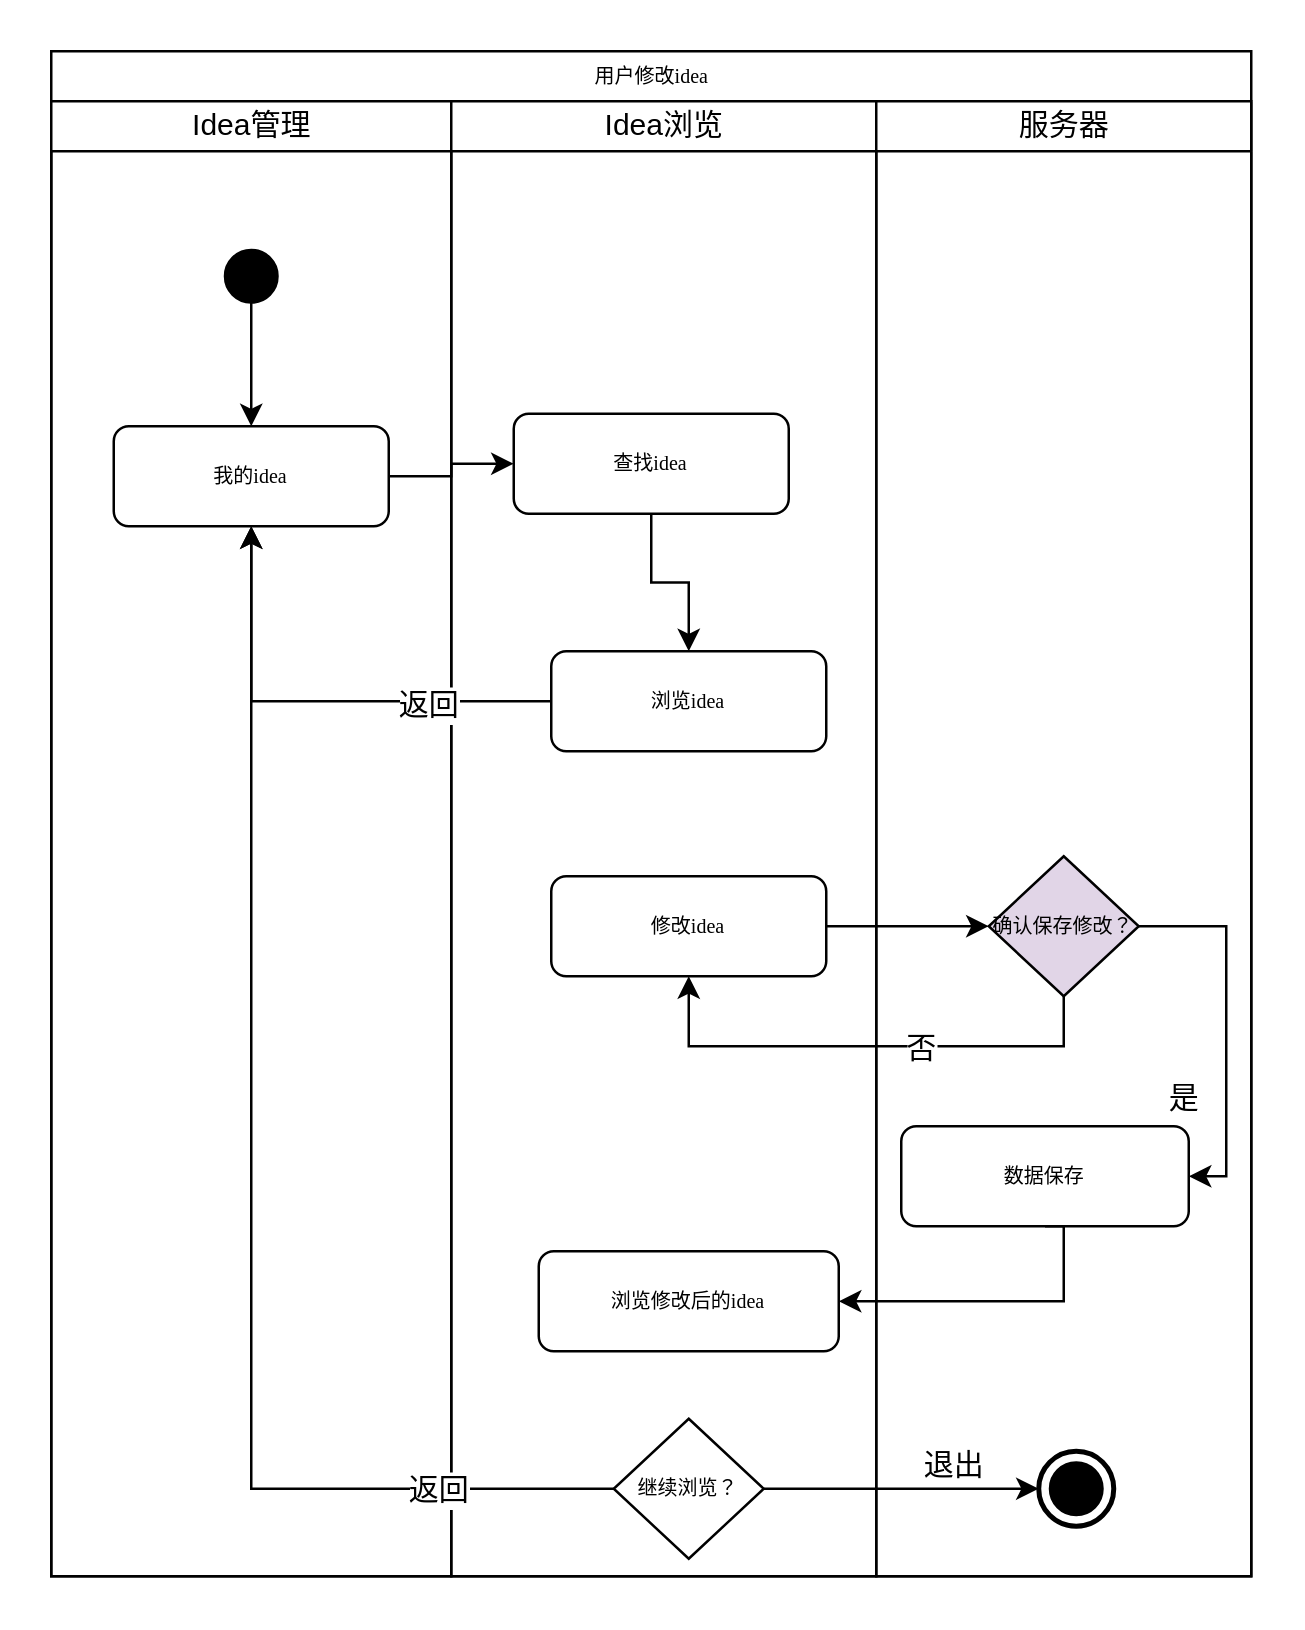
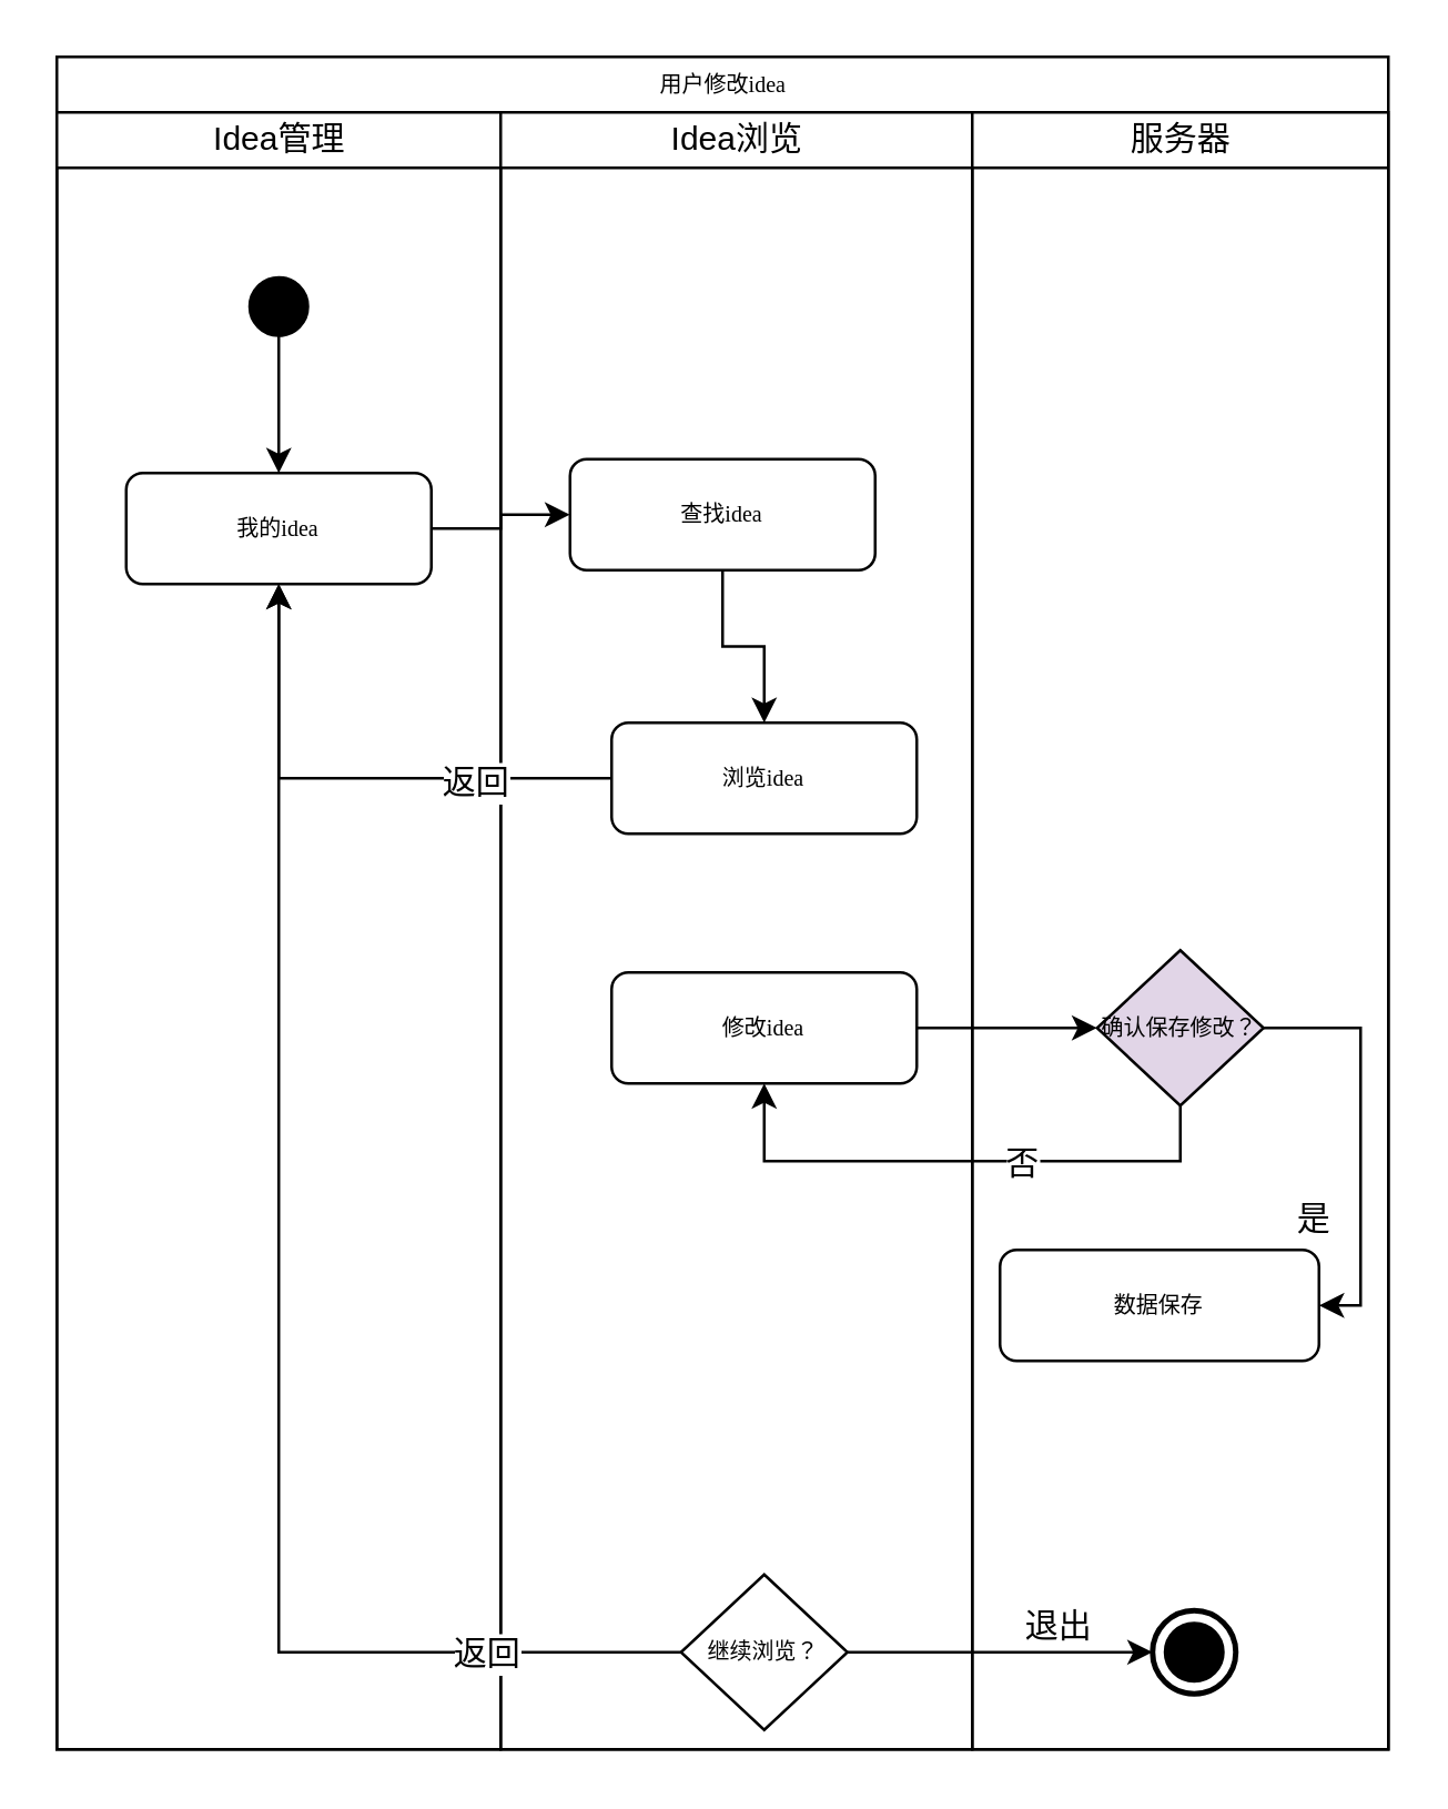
  <mxCell id="0" />
  <mxCell id="1" parent="0" />
  <mxCell id="2" value="用户修改idea" style="swimlane;html=1;childLayout=stackLayout;startSize=20;rounded=0;shadow=0;labelBackgroundColor=none;strokeColor=#000000;strokeWidth=1;fillColor=#ffffff;fontFamily=Verdana;fontSize=8;fontColor=#000000;align=center;fontStyle=0" parent="1" vertex="1"><mxGeometry x="20" y="20" width="480" height="610" as="geometry" /></mxCell>
  <mxCell id="3" value="Idea管理" style="swimlane;html=1;startSize=20;fontStyle=0" parent="2" vertex="1"><mxGeometry y="20" width="160" height="590" as="geometry" /></mxCell>
  <mxCell id="4" value="我的idea" style="rounded=1;whiteSpace=wrap;html=1;shadow=0;labelBackgroundColor=none;strokeColor=#000000;strokeWidth=1;fillColor=#ffffff;fontFamily=Verdana;fontSize=8;fontColor=#000000;align=center;fontStyle=0" parent="3" vertex="1"><mxGeometry x="25" y="130" width="110" height="40" as="geometry" /></mxCell>
  <mxCell id="5" value="" style="edgeStyle=orthogonalEdgeStyle;rounded=0;orthogonalLoop=1;jettySize=auto;html=1;fontStyle=0" parent="3" source="6" target="4" edge="1"><mxGeometry relative="1" as="geometry" /></mxCell>
  <mxCell id="6" value="" style="verticalLabelPosition=bottom;verticalAlign=top;html=1;strokeWidth=2;shape=mxgraph.flowchart.on-page_reference;fillColor=#000000;fontStyle=0" parent="3" vertex="1"><mxGeometry x="70" y="60" width="20" height="20" as="geometry" /></mxCell>
  <mxCell id="7" value="Idea浏览" style="swimlane;html=1;startSize=20;fontStyle=0" parent="2" vertex="1"><mxGeometry x="160" y="20" width="170" height="590" as="geometry" /></mxCell>
  <mxCell id="8" value="" style="edgeStyle=orthogonalEdgeStyle;rounded=0;orthogonalLoop=1;jettySize=auto;html=1;fontStyle=0" parent="7" source="9" target="10" edge="1"><mxGeometry relative="1" as="geometry" /></mxCell>
  <mxCell id="9" value="查找idea" style="rounded=1;whiteSpace=wrap;html=1;shadow=0;labelBackgroundColor=none;strokeColor=#000000;strokeWidth=1;fillColor=#ffffff;fontFamily=Verdana;fontSize=8;fontColor=#000000;align=center;fontStyle=0" parent="7" vertex="1"><mxGeometry x="25" y="125" width="110" height="40" as="geometry" /></mxCell>
  <mxCell id="10" value="浏览idea" style="rounded=1;whiteSpace=wrap;html=1;shadow=0;labelBackgroundColor=none;strokeColor=#000000;strokeWidth=1;fillColor=#ffffff;fontFamily=Verdana;fontSize=8;fontColor=#000000;align=center;fontStyle=0" parent="7" vertex="1"><mxGeometry x="40" y="220" width="110" height="40" as="geometry" /></mxCell>
  <mxCell id="11" value="修改idea" style="rounded=1;whiteSpace=wrap;html=1;shadow=0;labelBackgroundColor=none;strokeColor=#000000;strokeWidth=1;fillColor=#ffffff;fontFamily=Verdana;fontSize=8;fontColor=#000000;align=center;fontStyle=0" parent="7" vertex="1"><mxGeometry x="40" y="310" width="110" height="40" as="geometry" /></mxCell>
- <mxCell id="12" value="浏览修改后的idea" style="rounded=1;whiteSpace=wrap;html=1;shadow=0;labelBackgroundColor=none;strokeColor=#000000;strokeWidth=1;fillColor=#ffffff;fontFamily=Verdana;fontSize=8;fontColor=#000000;align=center;fontStyle=0" parent="7" vertex="1"><mxGeometry x="35" y="460" width="120" height="40" as="geometry" /></mxCell>
  <mxCell id="13" value="继续浏览？" style="rhombus;whiteSpace=wrap;html=1;rounded=0;shadow=0;labelBackgroundColor=none;strokeColor=#000000;strokeWidth=1;fillColor=#ffffff;fontFamily=Verdana;fontSize=8;fontColor=#000000;align=center;fontStyle=0" parent="7" vertex="1"><mxGeometry x="65" y="527" width="60" height="56" as="geometry" /></mxCell>
  <mxCell id="14" value="服务器" style="swimlane;html=1;startSize=20;fontStyle=0" parent="2" vertex="1"><mxGeometry x="330" y="20" width="150" height="590" as="geometry" /></mxCell>
  <mxCell id="15" value="确认保存修改？" style="rhombus;whiteSpace=wrap;html=1;rounded=0;shadow=0;labelBackgroundColor=none;strokeColor=#000000;strokeWidth=1;fillColor=#e1d5e7;fontFamily=Verdana;fontSize=8;fontColor=#000000;align=center;fontStyle=0;" parent="14" vertex="1"><mxGeometry x="45" y="302" width="60" height="56" as="geometry" /></mxCell>
  <mxCell id="16" value="数据保存" style="rounded=1;whiteSpace=wrap;html=1;shadow=0;labelBackgroundColor=none;strokeColor=#000000;strokeWidth=1;fillColor=#ffffff;fontFamily=Verdana;fontSize=8;fontColor=#000000;align=center;fontStyle=0" parent="14" vertex="1"><mxGeometry x="10" y="410" width="115" height="40" as="geometry" /></mxCell>
  <mxCell id="17" value="" style="edgeStyle=orthogonalEdgeStyle;rounded=0;orthogonalLoop=1;jettySize=auto;html=1;entryX=1;entryY=0.5;entryDx=0;entryDy=0;exitX=1;exitY=0.5;exitDx=0;exitDy=0;fontStyle=0" parent="14" source="15" target="16" edge="1"><mxGeometry relative="1" as="geometry"><mxPoint x="75" y="250" as="targetPoint" /><Array as="points"><mxPoint x="140" y="330" /><mxPoint x="140" y="430" /></Array></mxGeometry></mxCell>
  <mxCell id="18" value="是" style="text;html=1;resizable=0;points=[];align=center;verticalAlign=middle;labelBackgroundColor=#ffffff;fontStyle=0" parent="17" vertex="1" connectable="0"><mxGeometry x="0.381" y="-1" relative="1" as="geometry"><mxPoint x="-17" y="-1" as="offset" /></mxGeometry></mxCell>
  <mxCell id="19" value="" style="verticalLabelPosition=bottom;verticalAlign=top;html=1;strokeWidth=2;shape=mxgraph.flowchart.on-page_reference;fontStyle=0" parent="14" vertex="1"><mxGeometry x="65" y="540" width="30" height="30" as="geometry" /></mxCell>
  <mxCell id="20" value="" style="verticalLabelPosition=bottom;verticalAlign=top;html=1;strokeWidth=2;shape=mxgraph.flowchart.on-page_reference;fillColor=#000000;fontStyle=0" parent="14" vertex="1"><mxGeometry x="70" y="545" width="20" height="20" as="geometry" /></mxCell>
  <mxCell id="21" value="" style="edgeStyle=orthogonalEdgeStyle;rounded=0;orthogonalLoop=1;jettySize=auto;html=1;fontStyle=0" parent="2" source="4" target="9" edge="1"><mxGeometry relative="1" as="geometry" /></mxCell>
  <mxCell id="22" value="" style="edgeStyle=orthogonalEdgeStyle;rounded=0;orthogonalLoop=1;jettySize=auto;html=1;fontStyle=0" parent="2" source="11" target="15" edge="1"><mxGeometry relative="1" as="geometry" /></mxCell>
  <mxCell id="23" value="" style="edgeStyle=orthogonalEdgeStyle;rounded=0;orthogonalLoop=1;jettySize=auto;html=1;entryX=0.5;entryY=1;entryDx=0;entryDy=0;exitX=0.5;exitY=1;exitDx=0;exitDy=0;fontStyle=0" parent="2" source="15" target="11" edge="1"><mxGeometry relative="1" as="geometry"><mxPoint x="405" y="458.0" as="targetPoint" /></mxGeometry></mxCell>
  <mxCell id="24" value="否" style="text;html=1;resizable=0;points=[];align=center;verticalAlign=middle;labelBackgroundColor=#ffffff;fontStyle=0" parent="23" vertex="1" connectable="0"><mxGeometry x="-0.209" relative="1" as="geometry"><mxPoint as="offset" /></mxGeometry></mxCell>
  <mxCell id="25" value="" style="edgeStyle=orthogonalEdgeStyle;rounded=0;orthogonalLoop=1;jettySize=auto;html=1;entryX=0.5;entryY=1;entryDx=0;entryDy=0;fontStyle=0" parent="2" source="10" target="4" edge="1"><mxGeometry relative="1" as="geometry"><mxPoint x="70" y="260" as="targetPoint" /></mxGeometry></mxCell>
  <mxCell id="26" value="返回" style="text;html=1;resizable=0;points=[];align=center;verticalAlign=middle;labelBackgroundColor=#ffffff;fontStyle=0" parent="25" vertex="1" connectable="0"><mxGeometry x="-0.47" y="1" relative="1" as="geometry"><mxPoint as="offset" /></mxGeometry></mxCell>
- <mxCell id="27" value="" style="edgeStyle=orthogonalEdgeStyle;rounded=0;orthogonalLoop=1;jettySize=auto;html=1;entryX=1;entryY=0.5;entryDx=0;entryDy=0;exitX=0.5;exitY=1;exitDx=0;exitDy=0;fontStyle=0" parent="2" source="16" target="12" edge="1"><mxGeometry relative="1" as="geometry"><Array as="points"><mxPoint x="405" y="500" /></Array></mxGeometry></mxCell>
  <mxCell id="28" value="" style="edgeStyle=orthogonalEdgeStyle;rounded=0;orthogonalLoop=1;jettySize=auto;html=1;entryX=0.5;entryY=1;entryDx=0;entryDy=0;exitX=0;exitY=0.5;exitDx=0;exitDy=0;fontStyle=0" parent="2" source="13" target="4" edge="1"><mxGeometry relative="1" as="geometry" /></mxCell>
  <mxCell id="29" value="返回" style="text;html=1;resizable=0;points=[];align=center;verticalAlign=middle;labelBackgroundColor=#ffffff;fontStyle=0" parent="28" vertex="1" connectable="0"><mxGeometry x="-0.794" y="1" relative="1" as="geometry"><mxPoint x="-15.5" y="-1" as="offset" /></mxGeometry></mxCell>
  <mxCell id="30" value="" style="edgeStyle=orthogonalEdgeStyle;rounded=0;orthogonalLoop=1;jettySize=auto;html=1;entryX=0;entryY=0.5;entryDx=0;entryDy=0;entryPerimeter=0;exitX=1;exitY=0.5;exitDx=0;exitDy=0;fontStyle=0" parent="2" source="13" target="19" edge="1"><mxGeometry relative="1" as="geometry"><mxPoint x="250" y="520" as="sourcePoint" /><mxPoint x="540" y="580" as="targetPoint" /><Array as="points"><mxPoint x="340" y="575" /><mxPoint x="340" y="575" /></Array></mxGeometry></mxCell>
  <mxCell id="31" value="退出" style="text;html=1;resizable=0;points=[];align=center;verticalAlign=middle;labelBackgroundColor=#ffffff;fontStyle=0" parent="30" vertex="1" connectable="0"><mxGeometry x="-0.691" y="18" relative="1" as="geometry"><mxPoint x="58.5" y="8" as="offset" /></mxGeometry></mxCell>
